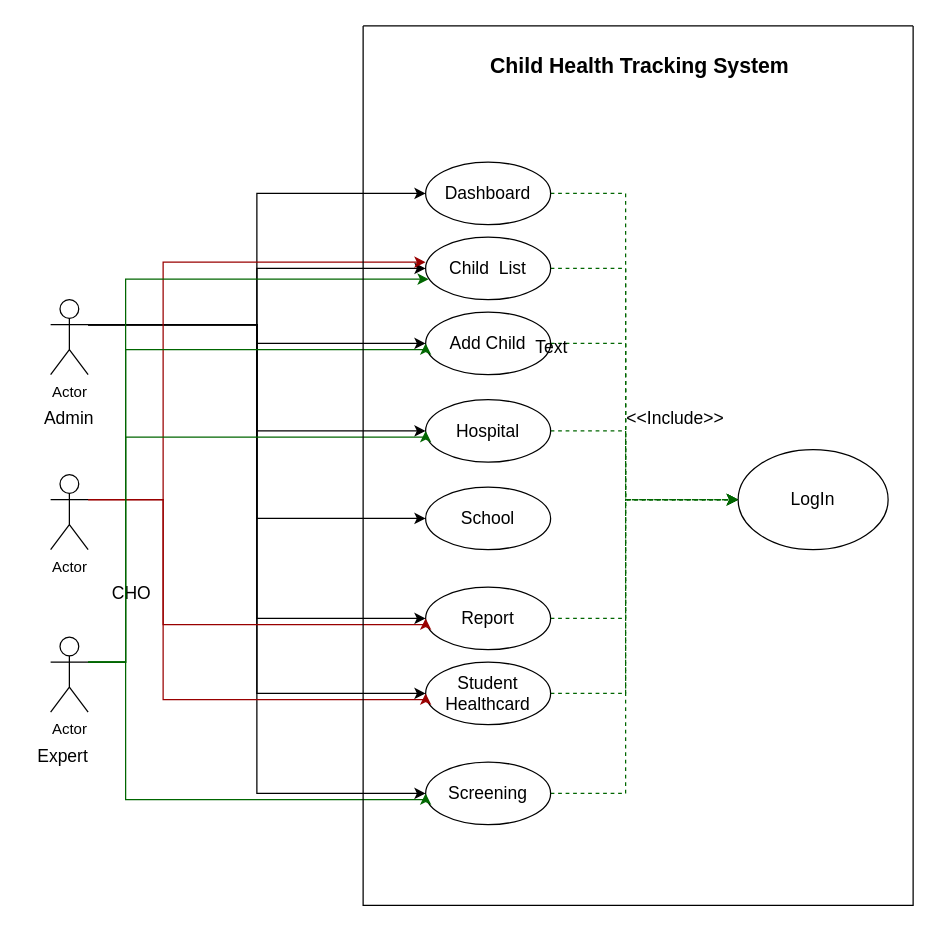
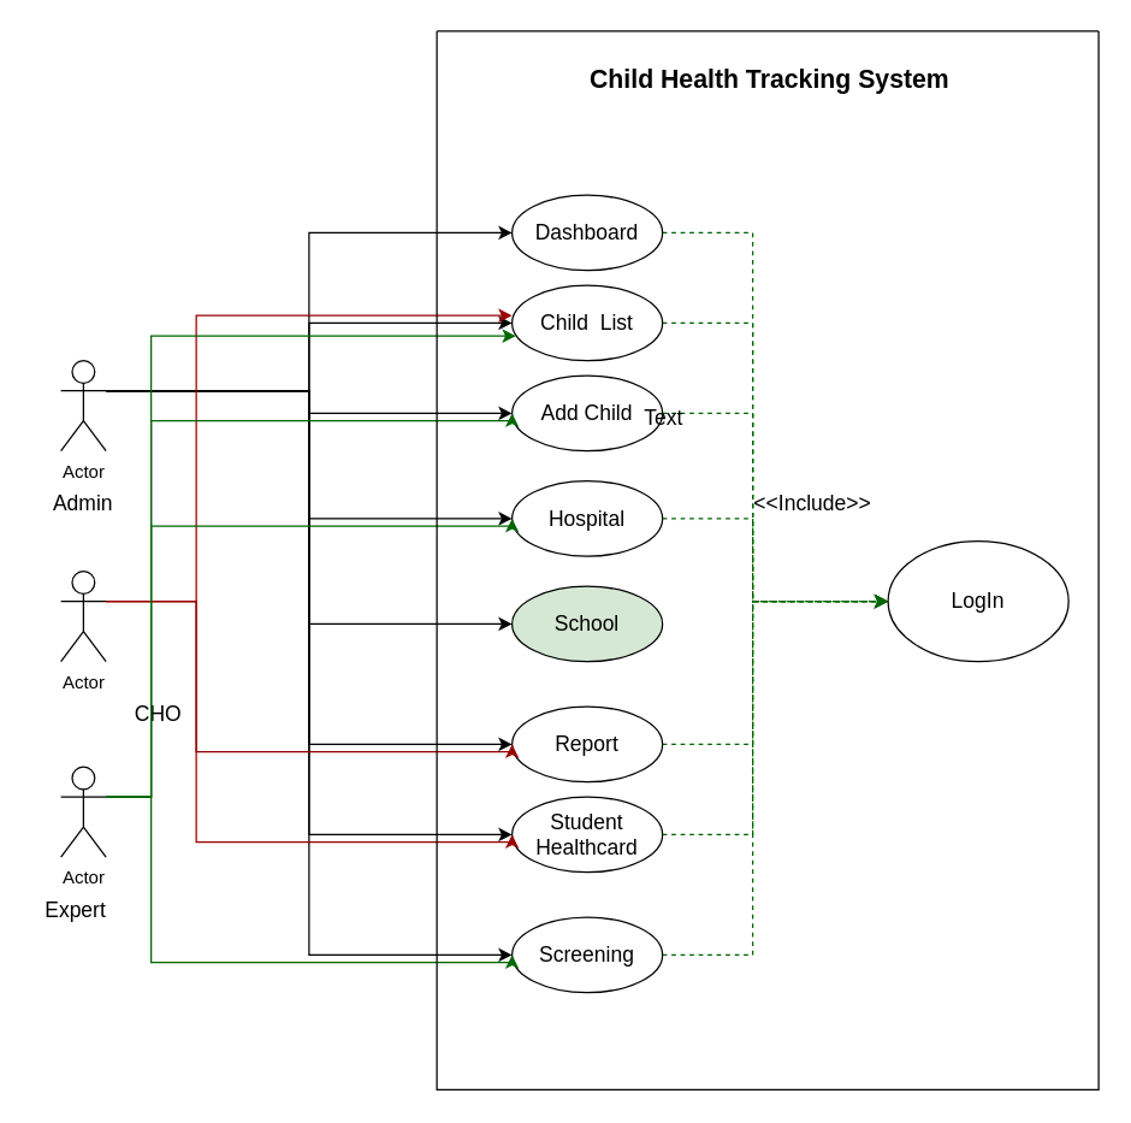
  <mxCell id="0" />
  <mxCell id="1" parent="0" />
  <mxCell id="2" style="edgeStyle=orthogonalEdgeStyle;rounded=0;orthogonalLoop=1;jettySize=auto;html=1;exitX=1;exitY=0.333;exitDx=0;exitDy=0;exitPerimeter=0;entryX=0;entryY=0.5;entryDx=0;entryDy=0;" edge="1" parent="1" source="10" target="15"><mxGeometry relative="1" as="geometry" /></mxCell>
  <mxCell id="3" style="edgeStyle=orthogonalEdgeStyle;rounded=0;orthogonalLoop=1;jettySize=auto;html=1;exitX=1;exitY=0.333;exitDx=0;exitDy=0;exitPerimeter=0;entryX=0;entryY=0.5;entryDx=0;entryDy=0;" edge="1" parent="1" source="10" target="24"><mxGeometry relative="1" as="geometry" /></mxCell>
  <mxCell id="4" style="edgeStyle=orthogonalEdgeStyle;rounded=0;orthogonalLoop=1;jettySize=auto;html=1;exitX=1;exitY=0.333;exitDx=0;exitDy=0;exitPerimeter=0;entryX=0;entryY=0.5;entryDx=0;entryDy=0;" edge="1" parent="1" source="10" target="17"><mxGeometry relative="1" as="geometry"><Array as="points"><mxPoint x="205" y="259" /><mxPoint x="205" y="344" /></Array></mxGeometry></mxCell>
  <mxCell id="5" style="edgeStyle=orthogonalEdgeStyle;rounded=0;orthogonalLoop=1;jettySize=auto;html=1;exitX=1;exitY=0.333;exitDx=0;exitDy=0;exitPerimeter=0;entryX=0;entryY=0.5;entryDx=0;entryDy=0;" edge="1" parent="1" source="10" target="18"><mxGeometry relative="1" as="geometry" /></mxCell>
  <mxCell id="6" style="edgeStyle=orthogonalEdgeStyle;rounded=0;orthogonalLoop=1;jettySize=auto;html=1;exitX=1;exitY=0.333;exitDx=0;exitDy=0;exitPerimeter=0;entryX=0;entryY=0.5;entryDx=0;entryDy=0;" edge="1" parent="1" source="10" target="20"><mxGeometry relative="1" as="geometry" /></mxCell>
  <mxCell id="7" style="edgeStyle=orthogonalEdgeStyle;rounded=0;orthogonalLoop=1;jettySize=auto;html=1;exitX=1;exitY=0.333;exitDx=0;exitDy=0;exitPerimeter=0;entryX=0;entryY=0.5;entryDx=0;entryDy=0;" edge="1" parent="1" source="10" target="22"><mxGeometry relative="1" as="geometry" /></mxCell>
  <mxCell id="8" style="edgeStyle=orthogonalEdgeStyle;rounded=0;orthogonalLoop=1;jettySize=auto;html=1;exitX=1;exitY=0.333;exitDx=0;exitDy=0;exitPerimeter=0;entryX=0;entryY=0.5;entryDx=0;entryDy=0;" edge="1" parent="1" source="10" target="26"><mxGeometry relative="1" as="geometry" /></mxCell>
  <mxCell id="9" style="edgeStyle=orthogonalEdgeStyle;rounded=0;orthogonalLoop=1;jettySize=auto;html=1;exitX=1;exitY=0.333;exitDx=0;exitDy=0;exitPerimeter=0;entryX=0;entryY=0.5;entryDx=0;entryDy=0;" edge="1" parent="1" source="10" target="13"><mxGeometry relative="1" as="geometry" /></mxCell>
  <mxCell id="10" value="Actor" style="shape=umlActor;verticalLabelPosition=bottom;verticalAlign=top;html=1;outlineConnect=0;" vertex="1" parent="1"><mxGeometry x="40" y="239" width="30" height="60" as="geometry" /></mxCell>
  <mxCell id="11" value="&lt;font style=&quot;font-size: 14px;&quot;&gt;Admin&lt;/font&gt;" style="text;html=1;strokeColor=none;fillColor=none;align=center;verticalAlign=middle;whiteSpace=wrap;rounded=0;" vertex="1" parent="1"><mxGeometry x="25" y="319" width="60" height="30" as="geometry" /></mxCell>
  <mxCell id="12" style="edgeStyle=orthogonalEdgeStyle;rounded=0;orthogonalLoop=1;jettySize=auto;html=1;exitX=1;exitY=0.5;exitDx=0;exitDy=0;entryX=0;entryY=0.5;entryDx=0;entryDy=0;strokeColor=#006600;dashed=1;" edge="1" parent="1" source="13" target="38"><mxGeometry relative="1" as="geometry"><Array as="points"><mxPoint x="500" y="154" /><mxPoint x="500" y="399" /></Array></mxGeometry></mxCell>
  <mxCell id="13" value="&lt;font style=&quot;font-size: 14px;&quot;&gt;Dashboard&lt;/font&gt;" style="ellipse;whiteSpace=wrap;html=1;" vertex="1" parent="1"><mxGeometry x="340" y="129" width="100" height="50" as="geometry" /></mxCell>
  <mxCell id="14" style="edgeStyle=orthogonalEdgeStyle;rounded=0;orthogonalLoop=1;jettySize=auto;html=1;exitX=1;exitY=0.5;exitDx=0;exitDy=0;entryX=0;entryY=0.5;entryDx=0;entryDy=0;dashed=1;strokeColor=#006600;" edge="1" parent="1" source="15" target="38"><mxGeometry relative="1" as="geometry"><Array as="points"><mxPoint x="500" y="214" /><mxPoint x="500" y="399" /></Array></mxGeometry></mxCell>
  <mxCell id="15" value="&lt;font style=&quot;font-size: 14px;&quot;&gt;Child&amp;nbsp; List&lt;/font&gt;" style="ellipse;whiteSpace=wrap;html=1;" vertex="1" parent="1"><mxGeometry x="340" y="189" width="100" height="50" as="geometry" /></mxCell>
  <mxCell id="16" style="edgeStyle=orthogonalEdgeStyle;rounded=0;orthogonalLoop=1;jettySize=auto;html=1;exitX=1;exitY=0.5;exitDx=0;exitDy=0;entryX=0;entryY=0.5;entryDx=0;entryDy=0;dashed=1;strokeColor=#006600;" edge="1" parent="1" source="17" target="38"><mxGeometry relative="1" as="geometry"><Array as="points"><mxPoint x="500" y="344" /><mxPoint x="500" y="399" /></Array></mxGeometry></mxCell>
  <mxCell id="17" value="&lt;font style=&quot;font-size: 14px;&quot;&gt;Hospital&lt;/font&gt;" style="ellipse;whiteSpace=wrap;html=1;" vertex="1" parent="1"><mxGeometry x="340" y="319" width="100" height="50" as="geometry" /></mxCell>
- <mxCell id="18" value="&lt;font style=&quot;font-size: 14px;&quot;&gt;School&lt;/font&gt;" style="ellipse;whiteSpace=wrap;html=1;" vertex="1" parent="1"><mxGeometry x="340" y="389" width="100" height="50" as="geometry" /></mxCell>
+ <mxCell id="18" value="&lt;font style=&quot;font-size: 14px;&quot;&gt;School&lt;/font&gt;" style="ellipse;whiteSpace=wrap;html=1;fillColor=#d5e8d4;" vertex="1" parent="1"><mxGeometry x="340" y="389" width="100" height="50" as="geometry" /></mxCell>
  <mxCell id="19" style="edgeStyle=orthogonalEdgeStyle;rounded=0;orthogonalLoop=1;jettySize=auto;html=1;exitX=1;exitY=0.5;exitDx=0;exitDy=0;entryX=0;entryY=0.5;entryDx=0;entryDy=0;dashed=1;strokeColor=#006600;" edge="1" parent="1" source="20" target="38"><mxGeometry relative="1" as="geometry"><Array as="points"><mxPoint x="500" y="494" /><mxPoint x="500" y="399" /></Array></mxGeometry></mxCell>
  <mxCell id="20" value="&lt;font style=&quot;font-size: 14px;&quot;&gt;Report&lt;/font&gt;" style="ellipse;whiteSpace=wrap;html=1;" vertex="1" parent="1"><mxGeometry x="340" y="469" width="100" height="50" as="geometry" /></mxCell>
  <mxCell id="21" style="edgeStyle=orthogonalEdgeStyle;rounded=0;orthogonalLoop=1;jettySize=auto;html=1;exitX=1;exitY=0.5;exitDx=0;exitDy=0;entryX=0;entryY=0.5;entryDx=0;entryDy=0;dashed=1;strokeColor=#006600;" edge="1" parent="1" source="22" target="38"><mxGeometry relative="1" as="geometry"><Array as="points"><mxPoint x="500" y="554" /><mxPoint x="500" y="399" /></Array></mxGeometry></mxCell>
  <mxCell id="22" value="&lt;font style=&quot;font-size: 14px;&quot;&gt;Student Healthcard&lt;/font&gt;" style="ellipse;whiteSpace=wrap;html=1;" vertex="1" parent="1"><mxGeometry x="340" y="529" width="100" height="50" as="geometry" /></mxCell>
  <mxCell id="23" style="edgeStyle=orthogonalEdgeStyle;rounded=0;orthogonalLoop=1;jettySize=auto;html=1;exitX=1;exitY=0.5;exitDx=0;exitDy=0;dashed=1;strokeColor=#006600;" edge="1" parent="1" source="24"><mxGeometry relative="1" as="geometry"><mxPoint x="590" y="399" as="targetPoint" /><Array as="points"><mxPoint x="500" y="274" /><mxPoint x="500" y="399" /></Array></mxGeometry></mxCell>
  <mxCell id="24" value="&lt;font style=&quot;font-size: 14px;&quot;&gt;Add Child&lt;/font&gt;" style="ellipse;whiteSpace=wrap;html=1;" vertex="1" parent="1"><mxGeometry x="340" y="249" width="100" height="50" as="geometry" /></mxCell>
  <mxCell id="25" style="edgeStyle=orthogonalEdgeStyle;rounded=0;orthogonalLoop=1;jettySize=auto;html=1;exitX=1;exitY=0.5;exitDx=0;exitDy=0;dashed=1;strokeColor=#006600;" edge="1" parent="1" source="26"><mxGeometry relative="1" as="geometry"><mxPoint x="590" y="399" as="targetPoint" /><Array as="points"><mxPoint x="500" y="634" /><mxPoint x="500" y="399" /></Array></mxGeometry></mxCell>
  <mxCell id="26" value="&lt;font style=&quot;font-size: 14px;&quot;&gt;Screening&lt;/font&gt;" style="ellipse;whiteSpace=wrap;html=1;" vertex="1" parent="1"><mxGeometry x="340" y="609" width="100" height="50" as="geometry" /></mxCell>
  <mxCell id="27" style="edgeStyle=orthogonalEdgeStyle;rounded=0;orthogonalLoop=1;jettySize=auto;html=1;exitX=1;exitY=0.333;exitDx=0;exitDy=0;exitPerimeter=0;strokeColor=#990000;" edge="1" parent="1" source="30"><mxGeometry relative="1" as="geometry"><mxPoint x="340" y="209" as="targetPoint" /><Array as="points"><mxPoint x="130" y="399" /><mxPoint x="130" y="209" /><mxPoint x="338" y="209" /></Array></mxGeometry></mxCell>
  <mxCell id="28" style="edgeStyle=orthogonalEdgeStyle;rounded=0;orthogonalLoop=1;jettySize=auto;html=1;exitX=1;exitY=0.333;exitDx=0;exitDy=0;exitPerimeter=0;entryX=0;entryY=0.5;entryDx=0;entryDy=0;strokeColor=#990000;" edge="1" parent="1" source="30" target="20"><mxGeometry relative="1" as="geometry"><Array as="points"><mxPoint x="130" y="399" /><mxPoint x="130" y="499" /><mxPoint x="340" y="499" /></Array></mxGeometry></mxCell>
  <mxCell id="29" style="edgeStyle=orthogonalEdgeStyle;rounded=0;orthogonalLoop=1;jettySize=auto;html=1;exitX=1;exitY=0.333;exitDx=0;exitDy=0;exitPerimeter=0;entryX=0;entryY=0.5;entryDx=0;entryDy=0;strokeColor=#990000;" edge="1" parent="1" source="30" target="22"><mxGeometry relative="1" as="geometry"><Array as="points"><mxPoint x="130" y="399" /><mxPoint x="130" y="559" /><mxPoint x="340" y="559" /></Array></mxGeometry></mxCell>
  <mxCell id="30" value="Actor" style="shape=umlActor;verticalLabelPosition=bottom;verticalAlign=top;html=1;outlineConnect=0;" vertex="1" parent="1"><mxGeometry x="40" y="379" width="30" height="60" as="geometry" /></mxCell>
  <mxCell id="31" value="&lt;font style=&quot;font-size: 14px;&quot;&gt;CHO&lt;/font&gt;" style="text;html=1;strokeColor=none;fillColor=none;align=center;verticalAlign=middle;whiteSpace=wrap;rounded=0;" vertex="1" parent="1"><mxGeometry x="75" y="459" width="60" height="30" as="geometry" /></mxCell>
  <mxCell id="32" style="edgeStyle=orthogonalEdgeStyle;rounded=0;orthogonalLoop=1;jettySize=auto;html=1;exitX=1;exitY=0.333;exitDx=0;exitDy=0;exitPerimeter=0;entryX=0;entryY=0.5;entryDx=0;entryDy=0;strokeColor=#006600;" edge="1" parent="1" source="36" target="26"><mxGeometry relative="1" as="geometry"><Array as="points"><mxPoint x="100" y="529" /><mxPoint x="100" y="639" /><mxPoint x="340" y="639" /></Array></mxGeometry></mxCell>
  <mxCell id="33" style="edgeStyle=orthogonalEdgeStyle;rounded=0;orthogonalLoop=1;jettySize=auto;html=1;exitX=1;exitY=0.333;exitDx=0;exitDy=0;exitPerimeter=0;entryX=0.025;entryY=0.672;entryDx=0;entryDy=0;entryPerimeter=0;strokeColor=#006600;" edge="1" parent="1" source="36" target="15"><mxGeometry relative="1" as="geometry"><Array as="points"><mxPoint x="100" y="529" /><mxPoint x="100" y="223" /></Array></mxGeometry></mxCell>
  <mxCell id="34" style="edgeStyle=orthogonalEdgeStyle;rounded=0;orthogonalLoop=1;jettySize=auto;html=1;exitX=1;exitY=0.333;exitDx=0;exitDy=0;exitPerimeter=0;entryX=0;entryY=0.5;entryDx=0;entryDy=0;strokeColor=#006600;" edge="1" parent="1" source="36" target="24"><mxGeometry relative="1" as="geometry"><Array as="points"><mxPoint x="100" y="529" /><mxPoint x="100" y="279" /><mxPoint x="340" y="279" /></Array></mxGeometry></mxCell>
  <mxCell id="35" style="edgeStyle=orthogonalEdgeStyle;rounded=0;orthogonalLoop=1;jettySize=auto;html=1;exitX=1;exitY=0.333;exitDx=0;exitDy=0;exitPerimeter=0;entryX=0;entryY=0.5;entryDx=0;entryDy=0;strokeColor=#006600;" edge="1" parent="1" source="36" target="17"><mxGeometry relative="1" as="geometry"><Array as="points"><mxPoint x="100" y="529" /><mxPoint x="100" y="349" /><mxPoint x="340" y="349" /></Array></mxGeometry></mxCell>
  <mxCell id="36" value="Actor" style="shape=umlActor;verticalLabelPosition=bottom;verticalAlign=top;html=1;outlineConnect=0;" vertex="1" parent="1"><mxGeometry x="40" y="509" width="30" height="60" as="geometry" /></mxCell>
  <mxCell id="37" value="&lt;font style=&quot;font-size: 14px;&quot;&gt;Expert&lt;/font&gt;" style="text;html=1;strokeColor=none;fillColor=none;align=center;verticalAlign=middle;whiteSpace=wrap;rounded=0;" vertex="1" parent="1"><mxGeometry x="20" y="589" width="60" height="30" as="geometry" /></mxCell>
  <mxCell id="38" value="&lt;font style=&quot;font-size: 14px;&quot;&gt;LogIn&lt;/font&gt;" style="ellipse;whiteSpace=wrap;html=1;" vertex="1" parent="1"><mxGeometry x="590" y="359" width="120" height="80" as="geometry" /></mxCell>
  <mxCell id="39" value="&lt;font style=&quot;font-size: 14px;&quot;&gt;&amp;lt;&amp;lt;Include&amp;gt;&amp;gt;&lt;/font&gt;" style="text;html=1;strokeColor=none;fillColor=none;align=center;verticalAlign=middle;whiteSpace=wrap;rounded=0;" vertex="1" parent="1"><mxGeometry x="510" y="319" width="60" height="30" as="geometry" /></mxCell>
  <mxCell id="40" style="edgeStyle=orthogonalEdgeStyle;rounded=0;orthogonalLoop=1;jettySize=auto;html=1;exitX=0.5;exitY=1;exitDx=0;exitDy=0;dashed=1;strokeColor=#006600;" edge="1" parent="1" source="38" target="38"><mxGeometry relative="1" as="geometry" /></mxCell>
  <mxCell id="41" value="" style="swimlane;startSize=0;fontSize=14;" vertex="1" parent="1"><mxGeometry x="290" y="20" width="440" height="703.5" as="geometry" /></mxCell>
  <mxCell id="42" value="&lt;font style=&quot;font-size: 17px;&quot;&gt;&lt;b&gt;Child Health Tracking System&lt;/b&gt;&lt;/font&gt;" style="text;html=1;align=center;verticalAlign=middle;resizable=0;points=[];autosize=1;strokeColor=none;fillColor=none;fontSize=14;" vertex="1" parent="41"><mxGeometry x="88.5" y="16" width="264" height="33" as="geometry" /></mxCell>
  <mxCell id="43" value="Text" style="text;html=1;strokeColor=none;fillColor=none;align=center;verticalAlign=middle;whiteSpace=wrap;rounded=0;fontSize=14;" vertex="1" parent="1"><mxGeometry x="411" y="262" width="60" height="30" as="geometry" /></mxCell>
